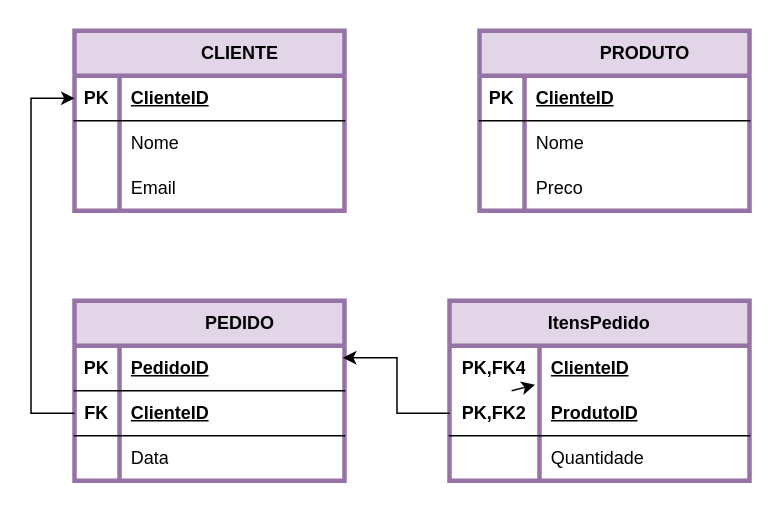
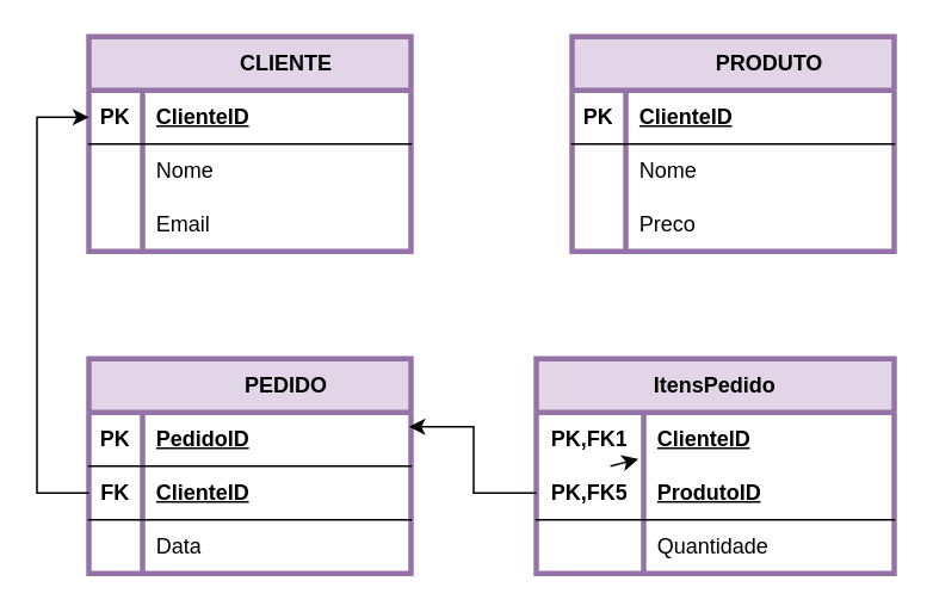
  <mxCell id="0" />
  <mxCell id="1" parent="0" />
  <mxCell id="2" value="&lt;blockquote style=&quot;margin: 0 0 0 40px; border: none; padding: 0px;&quot;&gt;CLIENTE&lt;/blockquote&gt;" style="shape=table;startSize=30;container=1;collapsible=1;childLayout=tableLayout;fixedRows=1;rowLines=0;fontStyle=1;align=center;resizeLast=1;html=1;fillColor=#e1d5e7;strokeColor=#9673a6;strokeWidth=3;" parent="1" vertex="1"><mxGeometry x="49" y="20" width="180" height="120" as="geometry" /></mxCell>
  <mxCell id="3" value="" style="shape=tableRow;horizontal=0;startSize=0;swimlaneHead=0;swimlaneBody=0;fillColor=none;collapsible=0;dropTarget=0;points=[[0,0.5],[1,0.5]];portConstraint=eastwest;top=0;left=0;right=0;bottom=1;" parent="2" vertex="1"><mxGeometry y="30" width="180" height="30" as="geometry" /></mxCell>
  <mxCell id="4" value="PK" style="shape=partialRectangle;connectable=0;fillColor=none;top=0;left=0;bottom=0;right=0;fontStyle=1;overflow=hidden;whiteSpace=wrap;html=1;" parent="3" vertex="1"><mxGeometry width="30" height="30" as="geometry"><mxRectangle width="30" height="30" as="alternateBounds" /></mxGeometry></mxCell>
  <mxCell id="5" value="ClienteID" style="shape=partialRectangle;connectable=0;fillColor=none;top=0;left=0;bottom=0;right=0;align=left;spacingLeft=6;fontStyle=5;overflow=hidden;whiteSpace=wrap;html=1;" parent="3" vertex="1"><mxGeometry x="30" width="150" height="30" as="geometry"><mxRectangle width="150" height="30" as="alternateBounds" /></mxGeometry></mxCell>
  <mxCell id="6" value="" style="shape=tableRow;horizontal=0;startSize=0;swimlaneHead=0;swimlaneBody=0;fillColor=none;collapsible=0;dropTarget=0;points=[[0,0.5],[1,0.5]];portConstraint=eastwest;top=0;left=0;right=0;bottom=0;" parent="2" vertex="1"><mxGeometry y="60" width="180" height="30" as="geometry" /></mxCell>
  <mxCell id="7" value="" style="shape=partialRectangle;connectable=0;fillColor=none;top=0;left=0;bottom=0;right=0;editable=1;overflow=hidden;whiteSpace=wrap;html=1;" parent="6" vertex="1"><mxGeometry width="30" height="30" as="geometry"><mxRectangle width="30" height="30" as="alternateBounds" /></mxGeometry></mxCell>
  <mxCell id="8" value="Nome" style="shape=partialRectangle;connectable=0;fillColor=none;top=0;left=0;bottom=0;right=0;align=left;spacingLeft=6;overflow=hidden;whiteSpace=wrap;html=1;" parent="6" vertex="1"><mxGeometry x="30" width="150" height="30" as="geometry"><mxRectangle width="150" height="30" as="alternateBounds" /></mxGeometry></mxCell>
  <mxCell id="9" value="" style="shape=tableRow;horizontal=0;startSize=0;swimlaneHead=0;swimlaneBody=0;fillColor=none;collapsible=0;dropTarget=0;points=[[0,0.5],[1,0.5]];portConstraint=eastwest;top=0;left=0;right=0;bottom=0;" parent="2" vertex="1"><mxGeometry y="90" width="180" height="30" as="geometry" /></mxCell>
  <mxCell id="10" value="" style="shape=partialRectangle;connectable=0;fillColor=none;top=0;left=0;bottom=0;right=0;editable=1;overflow=hidden;whiteSpace=wrap;html=1;" parent="9" vertex="1"><mxGeometry width="30" height="30" as="geometry"><mxRectangle width="30" height="30" as="alternateBounds" /></mxGeometry></mxCell>
  <mxCell id="11" value="Email" style="shape=partialRectangle;connectable=0;fillColor=none;top=0;left=0;bottom=0;right=0;align=left;spacingLeft=6;overflow=hidden;whiteSpace=wrap;html=1;" parent="9" vertex="1"><mxGeometry x="30" width="150" height="30" as="geometry"><mxRectangle width="150" height="30" as="alternateBounds" /></mxGeometry></mxCell>
  <mxCell id="12" value="&lt;blockquote style=&quot;margin: 0 0 0 40px; border: none; padding: 0px;&quot;&gt;PRODUTO&lt;/blockquote&gt;" style="shape=table;startSize=30;container=1;collapsible=1;childLayout=tableLayout;fixedRows=1;rowLines=0;fontStyle=1;align=center;resizeLast=1;html=1;fillColor=#e1d5e7;strokeColor=#9673a6;strokeWidth=3;" parent="1" vertex="1"><mxGeometry x="319" y="20" width="180" height="120" as="geometry" /></mxCell>
  <mxCell id="13" value="" style="shape=tableRow;horizontal=0;startSize=0;swimlaneHead=0;swimlaneBody=0;fillColor=none;collapsible=0;dropTarget=0;points=[[0,0.5],[1,0.5]];portConstraint=eastwest;top=0;left=0;right=0;bottom=1;" parent="12" vertex="1"><mxGeometry y="30" width="180" height="30" as="geometry" /></mxCell>
  <mxCell id="14" value="PK" style="shape=partialRectangle;connectable=0;fillColor=none;top=0;left=0;bottom=0;right=0;fontStyle=1;overflow=hidden;whiteSpace=wrap;html=1;" parent="13" vertex="1"><mxGeometry width="30" height="30" as="geometry"><mxRectangle width="30" height="30" as="alternateBounds" /></mxGeometry></mxCell>
  <mxCell id="15" value="ClienteID" style="shape=partialRectangle;connectable=0;fillColor=none;top=0;left=0;bottom=0;right=0;align=left;spacingLeft=6;fontStyle=5;overflow=hidden;whiteSpace=wrap;html=1;" parent="13" vertex="1"><mxGeometry x="30" width="150" height="30" as="geometry"><mxRectangle width="150" height="30" as="alternateBounds" /></mxGeometry></mxCell>
  <mxCell id="16" value="" style="shape=tableRow;horizontal=0;startSize=0;swimlaneHead=0;swimlaneBody=0;fillColor=none;collapsible=0;dropTarget=0;points=[[0,0.5],[1,0.5]];portConstraint=eastwest;top=0;left=0;right=0;bottom=0;" parent="12" vertex="1"><mxGeometry y="60" width="180" height="30" as="geometry" /></mxCell>
  <mxCell id="17" value="" style="shape=partialRectangle;connectable=0;fillColor=none;top=0;left=0;bottom=0;right=0;editable=1;overflow=hidden;whiteSpace=wrap;html=1;" parent="16" vertex="1"><mxGeometry width="30" height="30" as="geometry"><mxRectangle width="30" height="30" as="alternateBounds" /></mxGeometry></mxCell>
  <mxCell id="18" value="Nome" style="shape=partialRectangle;connectable=0;fillColor=none;top=0;left=0;bottom=0;right=0;align=left;spacingLeft=6;overflow=hidden;whiteSpace=wrap;html=1;" parent="16" vertex="1"><mxGeometry x="30" width="150" height="30" as="geometry"><mxRectangle width="150" height="30" as="alternateBounds" /></mxGeometry></mxCell>
  <mxCell id="19" value="" style="shape=tableRow;horizontal=0;startSize=0;swimlaneHead=0;swimlaneBody=0;fillColor=none;collapsible=0;dropTarget=0;points=[[0,0.5],[1,0.5]];portConstraint=eastwest;top=0;left=0;right=0;bottom=0;" parent="12" vertex="1"><mxGeometry y="90" width="180" height="30" as="geometry" /></mxCell>
  <mxCell id="20" value="" style="shape=partialRectangle;connectable=0;fillColor=none;top=0;left=0;bottom=0;right=0;editable=1;overflow=hidden;whiteSpace=wrap;html=1;" parent="19" vertex="1"><mxGeometry width="30" height="30" as="geometry"><mxRectangle width="30" height="30" as="alternateBounds" /></mxGeometry></mxCell>
  <mxCell id="21" value="Preco" style="shape=partialRectangle;connectable=0;fillColor=none;top=0;left=0;bottom=0;right=0;align=left;spacingLeft=6;overflow=hidden;whiteSpace=wrap;html=1;" parent="19" vertex="1"><mxGeometry x="30" width="150" height="30" as="geometry"><mxRectangle width="150" height="30" as="alternateBounds" /></mxGeometry></mxCell>
  <mxCell id="22" value="&lt;blockquote style=&quot;margin: 0 0 0 40px; border: none; padding: 0px;&quot;&gt;PEDIDO&lt;/blockquote&gt;" style="shape=table;startSize=30;container=1;collapsible=1;childLayout=tableLayout;fixedRows=1;rowLines=0;fontStyle=1;align=center;resizeLast=1;html=1;fillColor=#e1d5e7;strokeColor=#9673a6;strokeWidth=3;" parent="1" vertex="1"><mxGeometry x="49" y="200" width="180" height="120" as="geometry" /></mxCell>
  <mxCell id="23" value="" style="shape=tableRow;horizontal=0;startSize=0;swimlaneHead=0;swimlaneBody=0;fillColor=none;collapsible=0;dropTarget=0;points=[[0,0.5],[1,0.5]];portConstraint=eastwest;top=0;left=0;right=0;bottom=1;" parent="22" vertex="1"><mxGeometry y="30" width="180" height="30" as="geometry" /></mxCell>
  <mxCell id="24" value="PK" style="shape=partialRectangle;connectable=0;fillColor=none;top=0;left=0;bottom=0;right=0;fontStyle=1;overflow=hidden;whiteSpace=wrap;html=1;" parent="23" vertex="1"><mxGeometry width="30" height="30" as="geometry"><mxRectangle width="30" height="30" as="alternateBounds" /></mxGeometry></mxCell>
  <mxCell id="25" value="PedidoID" style="shape=partialRectangle;connectable=0;fillColor=none;top=0;left=0;bottom=0;right=0;align=left;spacingLeft=6;fontStyle=5;overflow=hidden;whiteSpace=wrap;html=1;" parent="23" vertex="1"><mxGeometry x="30" width="150" height="30" as="geometry"><mxRectangle width="150" height="30" as="alternateBounds" /></mxGeometry></mxCell>
  <mxCell id="26" value="" style="shape=tableRow;horizontal=0;startSize=0;swimlaneHead=0;swimlaneBody=0;fillColor=none;collapsible=0;dropTarget=0;points=[[0,0.5],[1,0.5]];portConstraint=eastwest;top=0;left=0;right=0;bottom=1;" parent="22" vertex="1"><mxGeometry y="60" width="180" height="30" as="geometry" /></mxCell>
  <mxCell id="27" value="FK" style="shape=partialRectangle;connectable=0;fillColor=none;top=0;left=0;bottom=0;right=0;fontStyle=1;overflow=hidden;whiteSpace=wrap;html=1;" parent="26" vertex="1"><mxGeometry width="30" height="30" as="geometry"><mxRectangle width="30" height="30" as="alternateBounds" /></mxGeometry></mxCell>
  <mxCell id="28" value="ClienteID" style="shape=partialRectangle;connectable=0;fillColor=none;top=0;left=0;bottom=0;right=0;align=left;spacingLeft=6;fontStyle=5;overflow=hidden;whiteSpace=wrap;html=1;" parent="26" vertex="1"><mxGeometry x="30" width="150" height="30" as="geometry"><mxRectangle width="150" height="30" as="alternateBounds" /></mxGeometry></mxCell>
  <mxCell id="29" value="" style="shape=tableRow;horizontal=0;startSize=0;swimlaneHead=0;swimlaneBody=0;fillColor=none;collapsible=0;dropTarget=0;points=[[0,0.5],[1,0.5]];portConstraint=eastwest;top=0;left=0;right=0;bottom=0;" parent="22" vertex="1"><mxGeometry y="90" width="180" height="30" as="geometry" /></mxCell>
  <mxCell id="30" value="" style="shape=partialRectangle;connectable=0;fillColor=none;top=0;left=0;bottom=0;right=0;editable=1;overflow=hidden;whiteSpace=wrap;html=1;" parent="29" vertex="1"><mxGeometry width="30" height="30" as="geometry"><mxRectangle width="30" height="30" as="alternateBounds" /></mxGeometry></mxCell>
  <mxCell id="31" value="Data" style="shape=partialRectangle;connectable=0;fillColor=none;top=0;left=0;bottom=0;right=0;align=left;spacingLeft=6;overflow=hidden;whiteSpace=wrap;html=1;" parent="29" vertex="1"><mxGeometry x="30" width="150" height="30" as="geometry"><mxRectangle width="150" height="30" as="alternateBounds" /></mxGeometry></mxCell>
  <mxCell id="32" value="ItensPedido" style="shape=table;startSize=30;container=1;collapsible=1;childLayout=tableLayout;fixedRows=1;rowLines=0;fontStyle=1;align=center;resizeLast=1;html=1;whiteSpace=wrap;fillColor=#e1d5e7;strokeColor=#9673a6;strokeWidth=3;" parent="1" vertex="1"><mxGeometry x="299" y="200" width="200" height="120" as="geometry" /></mxCell>
  <mxCell id="33" style="edgeStyle=none;html=1;entryX=0.285;entryY=-0.133;entryDx=0;entryDy=0;entryPerimeter=0;" edge="1" parent="32" source="34" target="37"><mxGeometry relative="1" as="geometry" /></mxCell>
  <mxCell id="34" value="" style="shape=tableRow;horizontal=0;startSize=0;swimlaneHead=0;swimlaneBody=0;fillColor=none;collapsible=0;dropTarget=0;points=[[0,0.5],[1,0.5]];portConstraint=eastwest;top=0;left=0;right=0;bottom=0;html=1;" parent="32" vertex="1"><mxGeometry y="30" width="200" height="30" as="geometry" /></mxCell>
- <mxCell id="35" value="PK,FK4" style="shape=partialRectangle;connectable=0;fillColor=none;top=0;left=0;bottom=0;right=0;fontStyle=1;overflow=hidden;html=1;whiteSpace=wrap;" parent="34" vertex="1"><mxGeometry width="60" height="30" as="geometry"><mxRectangle width="60" height="30" as="alternateBounds" /></mxGeometry></mxCell>
+ <mxCell id="35" value="PK,FK1" style="shape=partialRectangle;connectable=0;fillColor=none;top=0;left=0;bottom=0;right=0;fontStyle=1;overflow=hidden;html=1;whiteSpace=wrap;" parent="34" vertex="1"><mxGeometry width="60" height="30" as="geometry"><mxRectangle width="60" height="30" as="alternateBounds" /></mxGeometry></mxCell>
  <mxCell id="36" value="ClienteID" style="shape=partialRectangle;connectable=0;fillColor=none;top=0;left=0;bottom=0;right=0;align=left;spacingLeft=6;fontStyle=5;overflow=hidden;html=1;whiteSpace=wrap;" parent="34" vertex="1"><mxGeometry x="60" width="140" height="30" as="geometry"><mxRectangle width="140" height="30" as="alternateBounds" /></mxGeometry></mxCell>
  <mxCell id="37" value="" style="shape=tableRow;horizontal=0;startSize=0;swimlaneHead=0;swimlaneBody=0;fillColor=none;collapsible=0;dropTarget=0;points=[[0,0.5],[1,0.5]];portConstraint=eastwest;top=0;left=0;right=0;bottom=1;html=1;" parent="32" vertex="1"><mxGeometry y="60" width="200" height="30" as="geometry" /></mxCell>
- <mxCell id="38" value="PK,FK2" style="shape=partialRectangle;connectable=0;fillColor=none;top=0;left=0;bottom=0;right=0;fontStyle=1;overflow=hidden;html=1;whiteSpace=wrap;" parent="37" vertex="1"><mxGeometry width="60" height="30" as="geometry"><mxRectangle width="60" height="30" as="alternateBounds" /></mxGeometry></mxCell>
+ <mxCell id="38" value="PK,FK5" style="shape=partialRectangle;connectable=0;fillColor=none;top=0;left=0;bottom=0;right=0;fontStyle=1;overflow=hidden;html=1;whiteSpace=wrap;" parent="37" vertex="1"><mxGeometry width="60" height="30" as="geometry"><mxRectangle width="60" height="30" as="alternateBounds" /></mxGeometry></mxCell>
  <mxCell id="39" value="ProdutoID" style="shape=partialRectangle;connectable=0;fillColor=none;top=0;left=0;bottom=0;right=0;align=left;spacingLeft=6;fontStyle=5;overflow=hidden;html=1;whiteSpace=wrap;" parent="37" vertex="1"><mxGeometry x="60" width="140" height="30" as="geometry"><mxRectangle width="140" height="30" as="alternateBounds" /></mxGeometry></mxCell>
  <mxCell id="40" value="" style="shape=tableRow;horizontal=0;startSize=0;swimlaneHead=0;swimlaneBody=0;fillColor=none;collapsible=0;dropTarget=0;points=[[0,0.5],[1,0.5]];portConstraint=eastwest;top=0;left=0;right=0;bottom=0;html=1;" parent="32" vertex="1"><mxGeometry y="90" width="200" height="30" as="geometry" /></mxCell>
  <mxCell id="41" value="" style="shape=partialRectangle;connectable=0;fillColor=none;top=0;left=0;bottom=0;right=0;editable=1;overflow=hidden;html=1;whiteSpace=wrap;" parent="40" vertex="1"><mxGeometry width="60" height="30" as="geometry"><mxRectangle width="60" height="30" as="alternateBounds" /></mxGeometry></mxCell>
  <mxCell id="42" value="Quantidade" style="shape=partialRectangle;connectable=0;fillColor=none;top=0;left=0;bottom=0;right=0;align=left;spacingLeft=6;overflow=hidden;html=1;whiteSpace=wrap;" parent="40" vertex="1"><mxGeometry x="60" width="140" height="30" as="geometry"><mxRectangle width="140" height="30" as="alternateBounds" /></mxGeometry></mxCell>
  <mxCell id="43" style="edgeStyle=orthogonalEdgeStyle;rounded=0;orthogonalLoop=1;jettySize=auto;html=1;entryX=0;entryY=0.5;entryDx=0;entryDy=0;" parent="1" source="26" target="3" edge="1"><mxGeometry relative="1" as="geometry"><mxPoint x="29" y="60" as="targetPoint" /><Array as="points"><mxPoint x="20" y="275" /><mxPoint x="20" y="65" /></Array></mxGeometry></mxCell>
  <mxCell id="44" style="edgeStyle=orthogonalEdgeStyle;rounded=0;orthogonalLoop=1;jettySize=auto;html=1;entryX=0.994;entryY=0.267;entryDx=0;entryDy=0;entryPerimeter=0;" parent="1" source="37" target="23" edge="1"><mxGeometry relative="1" as="geometry" /></mxCell>
